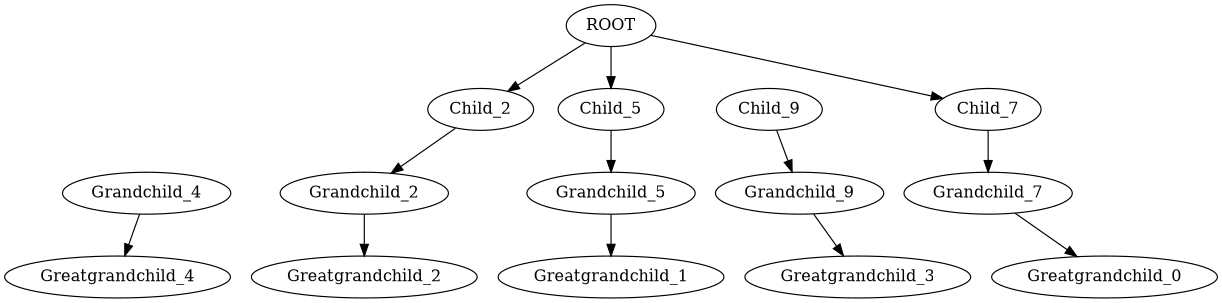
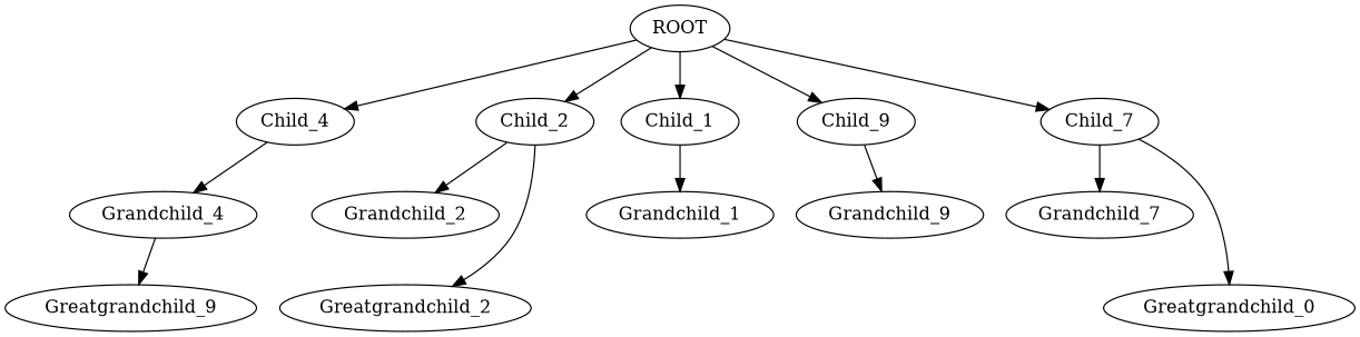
  strict digraph {
-   Grandchild_1 [label=Grandchild_5]
-   Greatgrandchild_1
+   Grandchild_1
+   Child_4
    Grandchild_4
-   Greatgrandchild_4
+   Greatgrandchild_4 [label=Greatgrandchild_9]
    n6 [label=Grandchild_7]
    Greatgrandchild_0
    n8 [label=Grandchild_9]
-   Greatgrandchild_3
    Child_2
    Grandchild_2
    Greatgrandchild_2
-   Child_1 [label=Child_5]
+   Child_1
    ROOT
    n15 [label=Child_9]
    n16 [label=Child_7]
-   Grandchild_1 -> Greatgrandchild_1
+   Child_4 -> Grandchild_4
    Grandchild_4 -> Greatgrandchild_4
-   n6 -> Greatgrandchild_0
-   n8 -> Greatgrandchild_3
+   n16 -> Greatgrandchild_0
    Child_2 -> Grandchild_2
-   Grandchild_2 -> Greatgrandchild_2
+   Child_2 -> Greatgrandchild_2
    Child_1 -> Grandchild_1
+   ROOT -> Child_4
    ROOT -> Child_2
    ROOT -> Child_1
+   ROOT -> n15
    ROOT -> n16
    n15 -> n8
    n16 -> n6
  }
